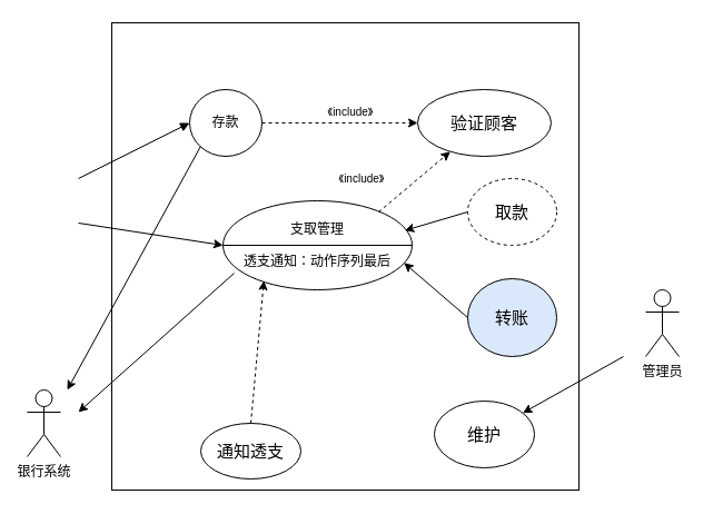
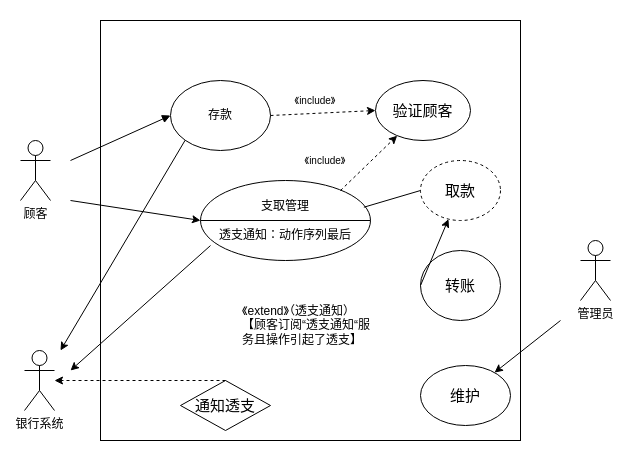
  <mxCell id="0" />
  <mxCell id="1" parent="0" />
  <mxCell id="2" value="Object" style="html=1;gradientColor=#ffffff;fillColor=none;" vertex="1" parent="1"><mxGeometry x="100" y="20" width="420" height="420" as="geometry" /></mxCell>
  <mxCell id="3" value="银行系统" style="shape=umlActor;verticalLabelPosition=bottom;verticalAlign=top;html=1;outlineConnect=0;" vertex="1" parent="1"><mxGeometry x="24" y="350" width="30" height="60" as="geometry" /></mxCell>
- <mxCell id="5" value="管理员" style="shape=umlActor;verticalLabelPosition=bottom;verticalAlign=top;html=1;outlineConnect=0;" vertex="1" parent="1"><mxGeometry x="580" y="260" width="30" height="60" as="geometry" /></mxCell>
- <mxCell id="6" value="存款" style="ellipse;whiteSpace=wrap;html=1;" vertex="1" parent="1"><mxGeometry x="170" y="80" width="65" height="60" as="geometry" /></mxCell>
+ <mxCell id="4" value="顾客" style="shape=umlActor;verticalLabelPosition=bottom;verticalAlign=top;html=1;outlineConnect=0;" vertex="1" parent="1"><mxGeometry x="20" y="140" width="30" height="60" as="geometry" /></mxCell>
+ <mxCell id="5" value="管理员" style="shape=umlActor;verticalLabelPosition=bottom;verticalAlign=top;html=1;outlineConnect=0;" vertex="1" parent="1"><mxGeometry x="580" y="240" width="30" height="60" as="geometry" /></mxCell>
+ <mxCell id="6" value="存款" style="ellipse;whiteSpace=wrap;html=1;" vertex="1" parent="1"><mxGeometry x="170" y="80" width="100" height="70" as="geometry" /></mxCell>
  <mxCell id="7" value="" style="html=1;verticalAlign=bottom;endArrow=block;rounded=1;strokeWidth=1;entryX=0;entryY=0.5;entryDx=0;entryDy=0;" edge="1" parent="1" target="6"><mxGeometry x="0.355" y="43" width="80" relative="1" as="geometry"><mxPoint x="70" y="160" as="sourcePoint" /><mxPoint x="380" y="370" as="targetPoint" /><mxPoint as="offset" /></mxGeometry></mxCell>
  <mxCell id="8" value="支取管理&lt;br&gt;&lt;br&gt;透支通知：动作序列最后" style="shape=lineEllipse;perimeter=ellipsePerimeter;whiteSpace=wrap;html=1;backgroundOutline=1;" vertex="1" parent="1"><mxGeometry x="200" y="180" width="170" height="80" as="geometry" /></mxCell>
  <mxCell id="9" value="" style="endArrow=classic;html=1;rounded=1;strokeWidth=1;entryX=0;entryY=0.5;entryDx=0;entryDy=0;" edge="1" parent="1" target="8"><mxGeometry width="50" height="50" relative="1" as="geometry"><mxPoint x="70" y="200" as="sourcePoint" /><mxPoint x="360" y="330" as="targetPoint" /></mxGeometry></mxCell>
  <mxCell id="10" value="" style="endArrow=classic;html=1;rounded=1;strokeWidth=1;exitX=0;exitY=1;exitDx=0;exitDy=0;" edge="1" parent="1" source="6"><mxGeometry width="50" height="50" relative="1" as="geometry"><mxPoint x="310" y="380" as="sourcePoint" /><mxPoint x="60" y="350" as="targetPoint" /></mxGeometry></mxCell>
  <mxCell id="11" value="" style="endArrow=classic;html=1;rounded=1;strokeWidth=1;exitX=0.059;exitY=0.813;exitDx=0;exitDy=0;exitPerimeter=0;" edge="1" parent="1" source="8"><mxGeometry width="50" height="50" relative="1" as="geometry"><mxPoint x="310" y="380" as="sourcePoint" /><mxPoint x="70" y="370" as="targetPoint" /></mxGeometry></mxCell>
  <mxCell id="12" value="取款" style="ellipse;whiteSpace=wrap;html=1;fontSize=15;dashed=1;" vertex="1" parent="1"><mxGeometry x="420" y="160" width="80" height="60" as="geometry" /></mxCell>
- <mxCell id="13" value="" style="endArrow=classic;html=1;rounded=1;fontSize=15;strokeWidth=1;exitX=0;exitY=0.5;exitDx=0;exitDy=0;entryX=0.961;entryY=0.334;entryDx=0;entryDy=0;entryPerimeter=0;" edge="1" parent="1" source="12" target="8"><mxGeometry width="50" height="50" relative="1" as="geometry"><mxPoint x="310" y="210" as="sourcePoint" /><mxPoint x="360" y="160" as="targetPoint" /></mxGeometry></mxCell>
- <mxCell id="14" value="转账" style="ellipse;whiteSpace=wrap;html=1;fontSize=15;fillColor=#dae8fc;" vertex="1" parent="1"><mxGeometry x="420" y="250" width="80" height="70" as="geometry" /></mxCell>
- <mxCell id="15" value="" style="endArrow=classic;html=1;rounded=1;fontSize=15;strokeWidth=1;exitX=0;exitY=0.5;exitDx=0;exitDy=0;entryX=0.957;entryY=0.697;entryDx=0;entryDy=0;entryPerimeter=0;" edge="1" parent="1" source="14" target="8"><mxGeometry width="50" height="50" relative="1" as="geometry"><mxPoint x="310" y="210" as="sourcePoint" /><mxPoint x="360" y="160" as="targetPoint" /></mxGeometry></mxCell>
- <mxCell id="16" value="维护" style="ellipse;whiteSpace=wrap;html=1;fontSize=15;" vertex="1" parent="1"><mxGeometry x="390" y="360" width="90" height="60" as="geometry" /></mxCell>
+ <mxCell id="13" value="" style="endArrow=none;html=1;rounded=1;fontSize=15;strokeWidth=1;exitX=0;exitY=0.5;exitDx=0;exitDy=0;entryX=0.961;entryY=0.334;entryDx=0;entryDy=0;entryPerimeter=0;" edge="1" parent="1" source="12" target="8"><mxGeometry width="50" height="50" relative="1" as="geometry"><mxPoint x="310" y="210" as="sourcePoint" /><mxPoint x="360" y="160" as="targetPoint" /></mxGeometry></mxCell>
+ <mxCell id="14" value="转账" style="ellipse;whiteSpace=wrap;html=1;fontSize=15;" vertex="1" parent="1"><mxGeometry x="420" y="250" width="80" height="70" as="geometry" /></mxCell>
+ <mxCell id="15" value="" style="endArrow=classic;html=1;rounded=1;fontSize=15;strokeWidth=1;exitX=0;exitY=0.5;exitDx=0;exitDy=0;" edge="1" parent="1" source="14" target="12"><mxGeometry width="50" height="50" relative="1" as="geometry"><mxPoint x="310" y="210" as="sourcePoint" /><mxPoint x="360" y="160" as="targetPoint" /></mxGeometry></mxCell>
+ <mxCell id="16" value="维护" style="ellipse;whiteSpace=wrap;html=1;fontSize=15;" vertex="1" parent="1"><mxGeometry x="420" y="365" width="90" height="60" as="geometry" /></mxCell>
  <mxCell id="17" value="" style="endArrow=classic;html=1;rounded=1;fontSize=15;strokeWidth=1;" edge="1" parent="1" target="16"><mxGeometry width="50" height="50" relative="1" as="geometry"><mxPoint x="560" y="320" as="sourcePoint" /><mxPoint x="360" y="160" as="targetPoint" /></mxGeometry></mxCell>
- <mxCell id="18" value="通知透支" style="ellipse;whiteSpace=wrap;html=1;fontSize=15;fillColor=none;gradientColor=#ffffff;" vertex="1" parent="1"><mxGeometry x="180" y="380" width="90" height="50" as="geometry" /></mxCell>
- <mxCell id="19" value="" style="endArrow=classic;html=1;rounded=1;fontSize=15;strokeWidth=1;dashed=1;exitX=0.5;exitY=0;exitDx=0;exitDy=0;entryX=0.216;entryY=0.898;entryDx=0;entryDy=0;entryPerimeter=0;" edge="1" parent="1" source="18" target="8"><mxGeometry width="50" height="50" relative="1" as="geometry"><mxPoint x="320" y="210" as="sourcePoint" /><mxPoint x="370" y="160" as="targetPoint" /></mxGeometry></mxCell>
+ <mxCell id="18" value="通知透支" style="rhombus;whiteSpace=wrap;html=1;fontSize=15;fillColor=none;gradientColor=#ffffff;" vertex="1" parent="1"><mxGeometry x="180" y="380" width="90" height="50" as="geometry" /></mxCell>
+ <mxCell id="19" value="" style="endArrow=classic;html=1;rounded=1;fontSize=15;strokeWidth=1;dashed=1;exitX=0.5;exitY=0;exitDx=0;exitDy=0;" edge="1" parent="1" source="18" target="3"><mxGeometry width="50" height="50" relative="1" as="geometry"><mxPoint x="320" y="210" as="sourcePoint" /><mxPoint x="370" y="160" as="targetPoint" /></mxGeometry></mxCell>
  <mxCell id="20" value="" style="endArrow=classic;html=1;rounded=1;dashed=1;fontSize=15;strokeWidth=1;" edge="1" parent="1" target="21"><mxGeometry width="50" height="50" relative="1" as="geometry"><mxPoint x="340" y="190" as="sourcePoint" /><mxPoint x="370" y="160" as="targetPoint" /></mxGeometry></mxCell>
- <mxCell id="21" value="验证顾客" style="ellipse;whiteSpace=wrap;html=1;fontSize=15;fillColor=none;gradientColor=#ffffff;" vertex="1" parent="1"><mxGeometry x="375" y="80" width="120" height="60" as="geometry" /></mxCell>
+ <mxCell id="21" value="验证顾客" style="ellipse;whiteSpace=wrap;html=1;fontSize=15;fillColor=none;gradientColor=#ffffff;" vertex="1" parent="1"><mxGeometry x="375" y="80" width="95" height="60" as="geometry" /></mxCell>
  <mxCell id="22" value="" style="endArrow=classic;html=1;rounded=1;dashed=1;fontSize=15;strokeWidth=1;exitX=1;exitY=0.5;exitDx=0;exitDy=0;entryX=0;entryY=0.5;entryDx=0;entryDy=0;" edge="1" parent="1" source="6" target="21"><mxGeometry width="50" height="50" relative="1" as="geometry"><mxPoint x="320" y="210" as="sourcePoint" /><mxPoint x="370" y="160" as="targetPoint" /></mxGeometry></mxCell>
  <mxCell id="23" value="&lt;font style=&quot;font-size: 10px;&quot;&gt;《include》&lt;/font&gt;" style="text;html=1;strokeColor=none;fillColor=none;align=center;verticalAlign=middle;whiteSpace=wrap;rounded=0;fontSize=4;" vertex="1" parent="1"><mxGeometry x="280" y="90" width="70" height="20" as="geometry" /></mxCell>
  <mxCell id="24" value="&lt;font style=&quot;font-size: 10px;&quot;&gt;《include》&lt;/font&gt;" style="text;html=1;strokeColor=none;fillColor=none;align=center;verticalAlign=middle;whiteSpace=wrap;rounded=0;fontSize=4;" vertex="1" parent="1"><mxGeometry x="290" y="150" width="70" height="20" as="geometry" /></mxCell>
+ <mxCell id="25" value="&lt;font style=&quot;font-size: 12px;&quot;&gt;《extend》（透支通知）【顾客订阅“透支通知“服务且操作引起了透支】&lt;/font&gt;" style="text;html=1;strokeColor=none;fillColor=none;align=left;verticalAlign=middle;whiteSpace=wrap;rounded=0;fontSize=10;" vertex="1" parent="1"><mxGeometry x="240" y="290" width="130" height="70" as="geometry" /></mxCell>
